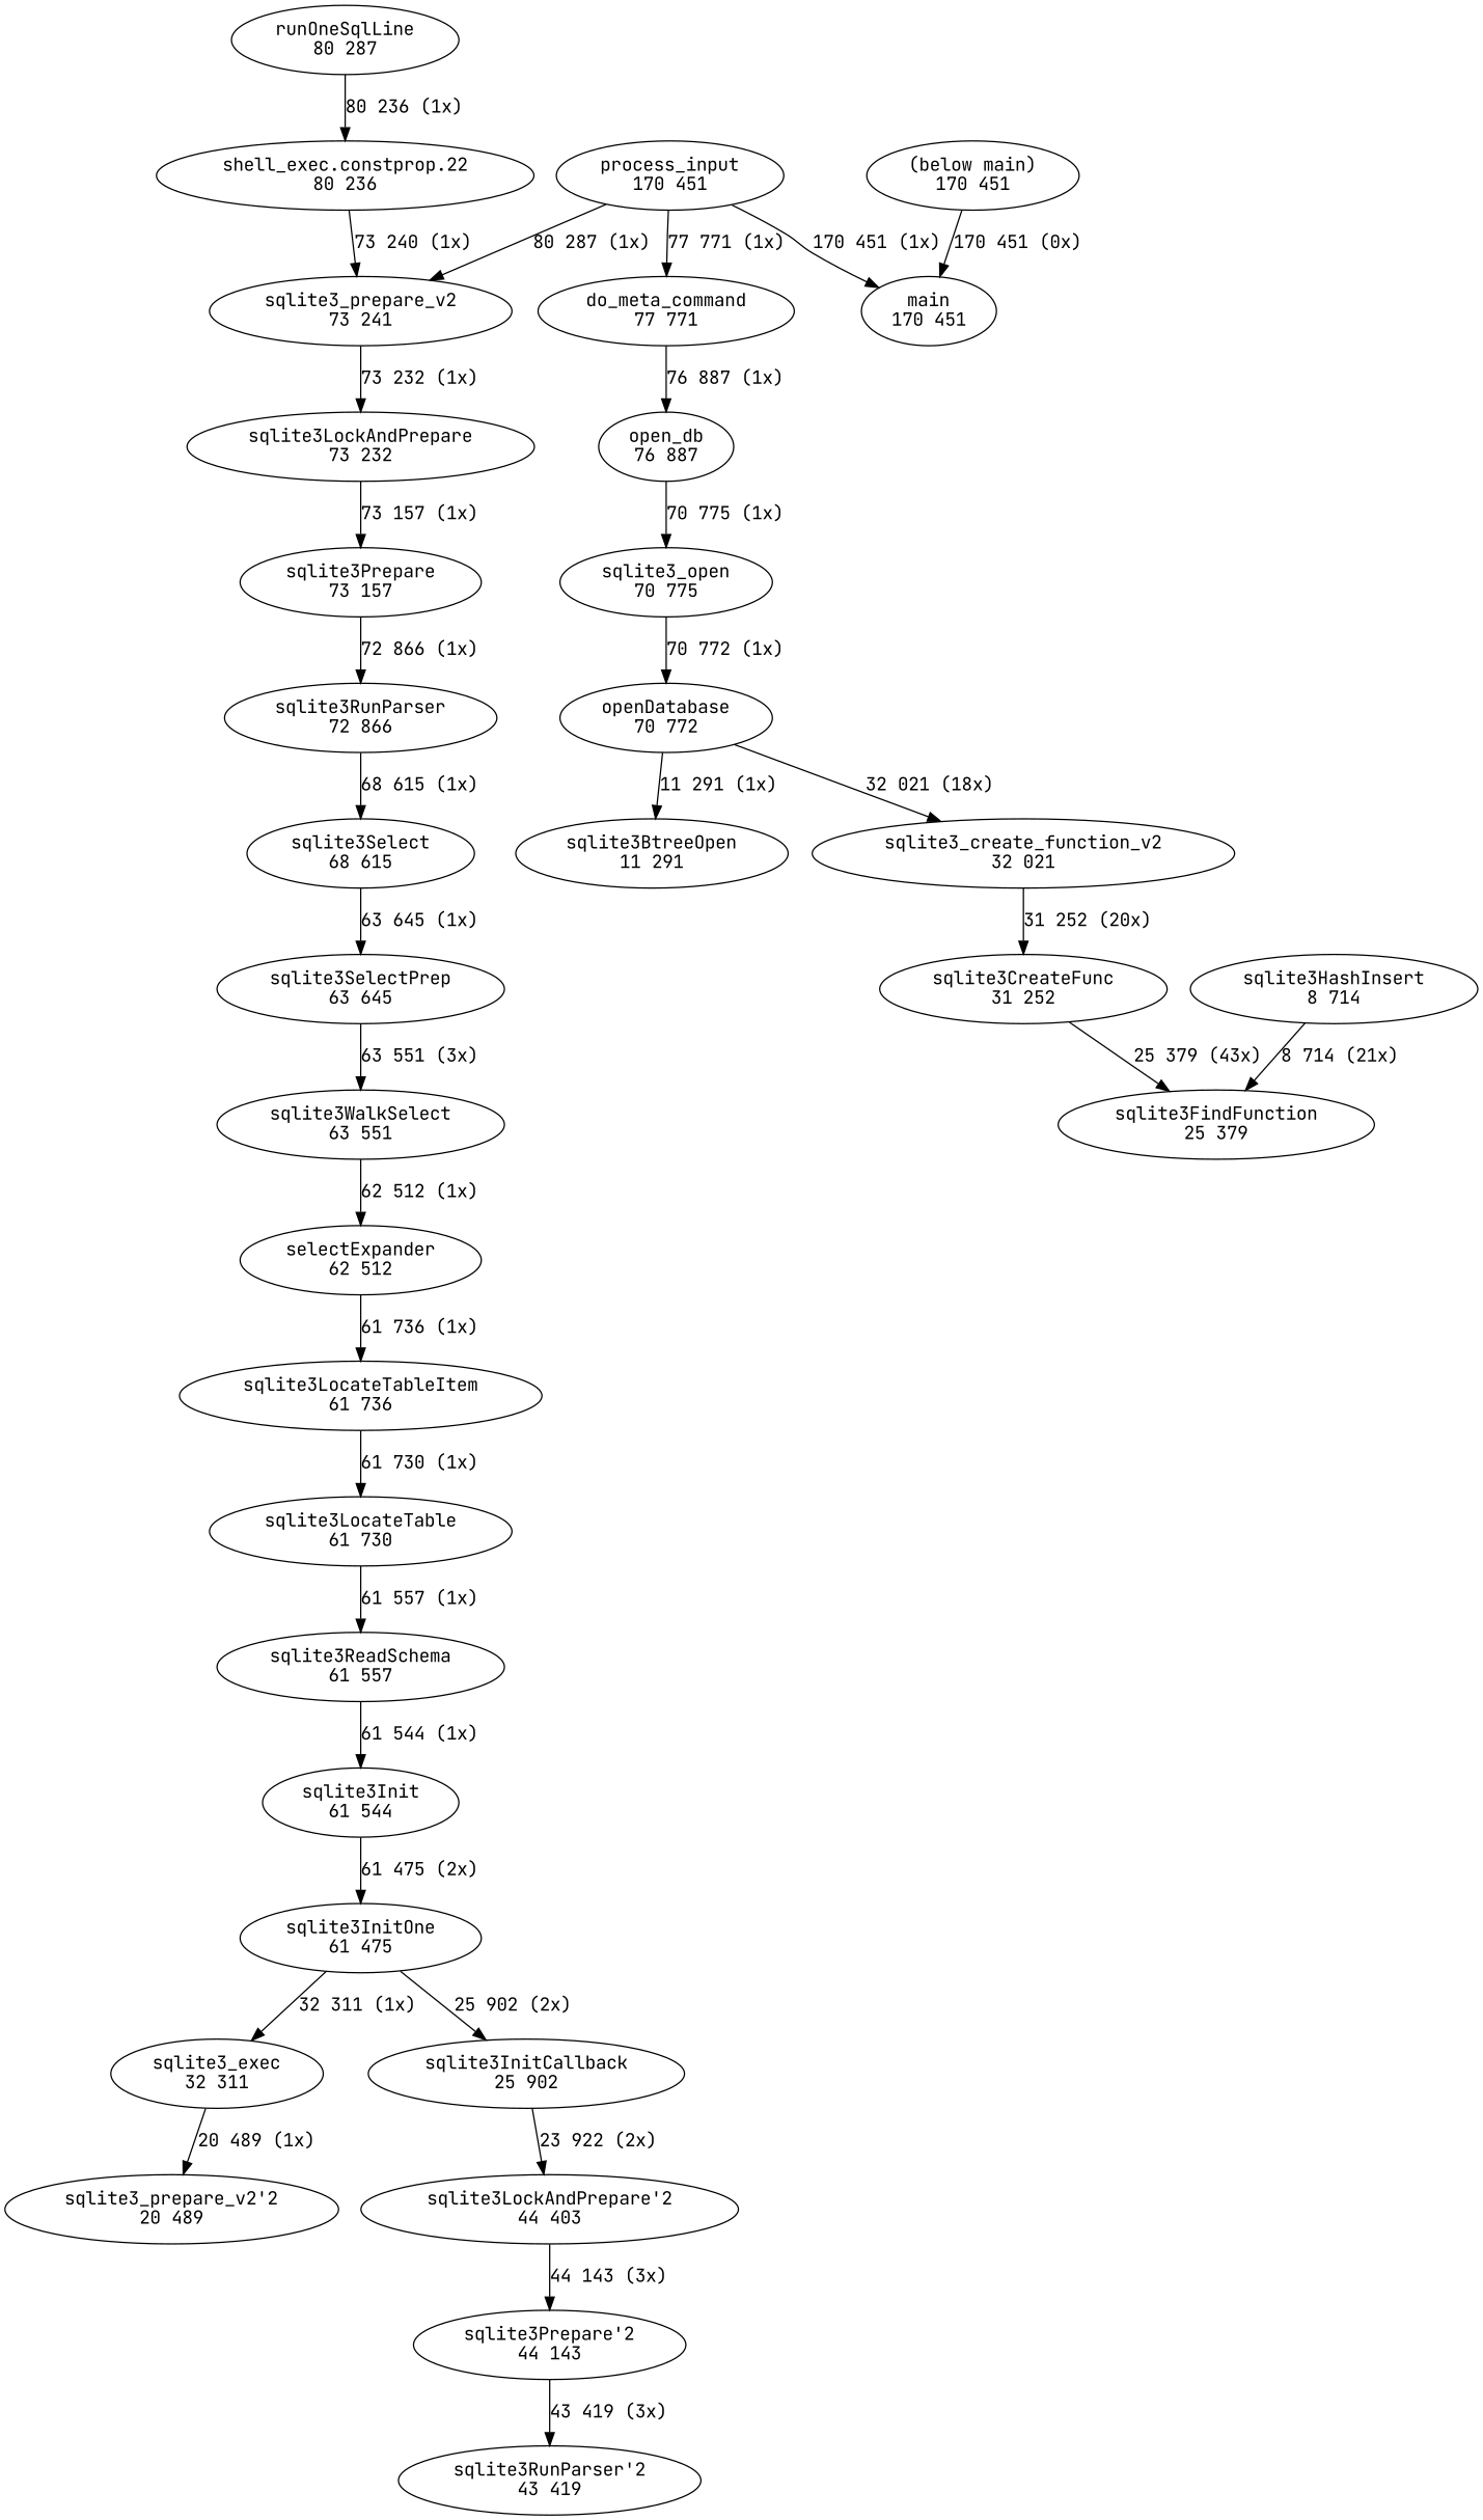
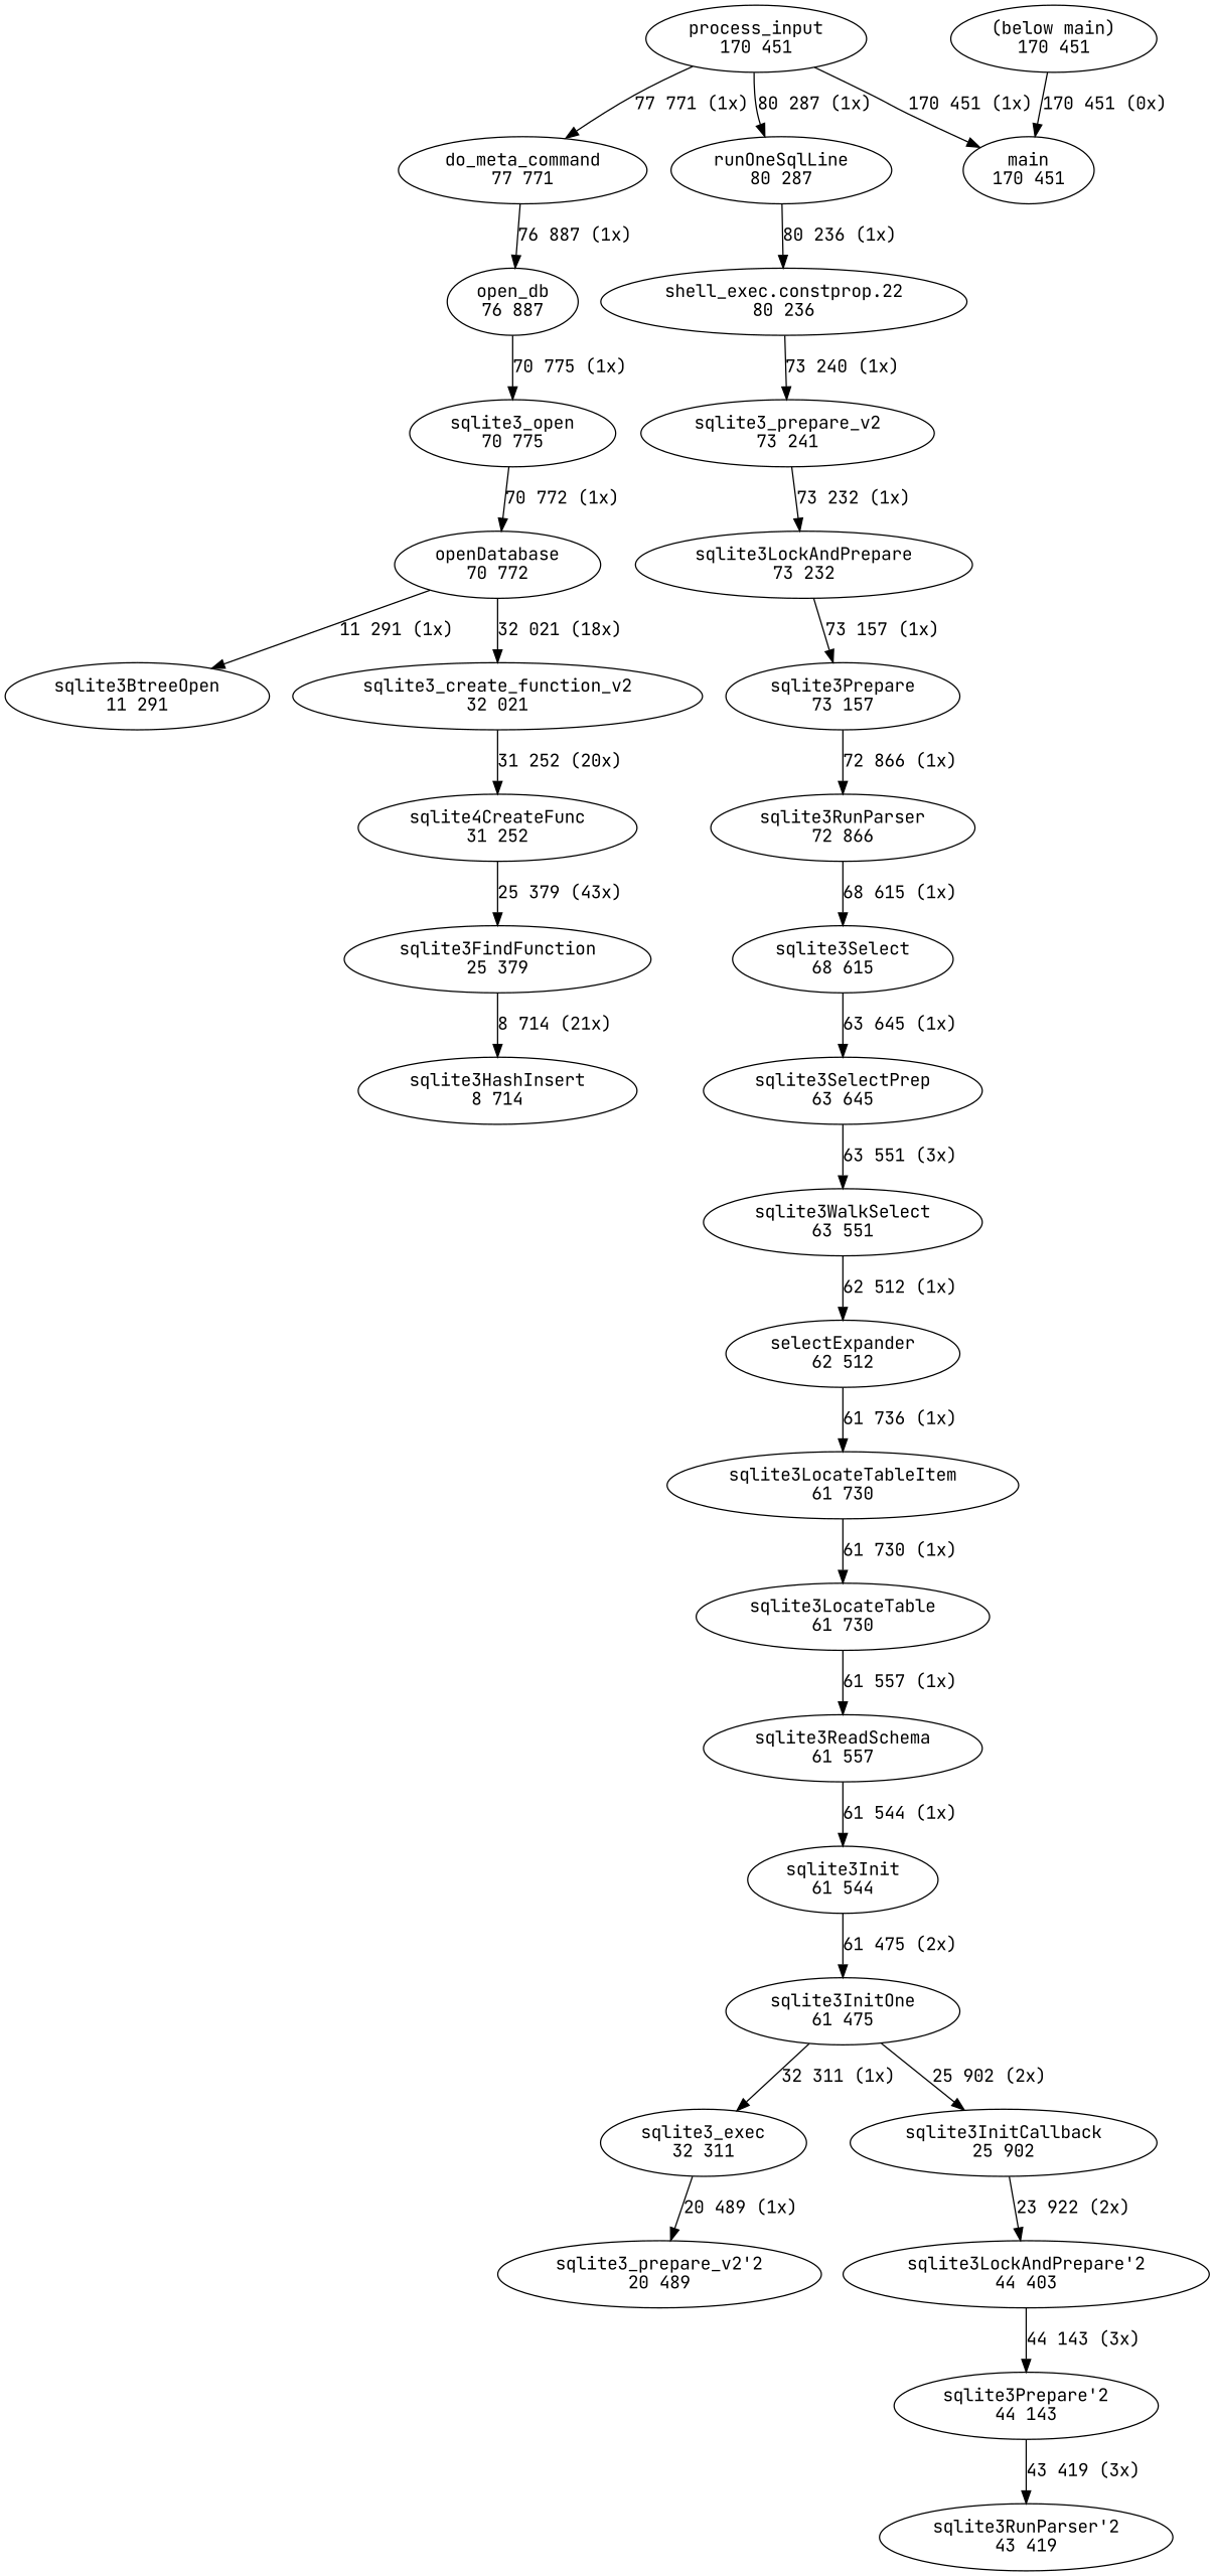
  digraph {
    fontname="JetBrains Mono"
    node [fontname="JetBrains Mono"]
    edge [fontname="JetBrains Mono" weight=2]
    n1 [label="sqlite3Select\n68 615"]
    n2 [label="sqlite3SelectPrep\n63 645"]
    n3 [label="sqlite3WalkSelect\n63 551"]
    n4 [label="selectExpander\n62 512"]
-   n5 [label="sqlite3LocateTableItem\n61 736"]
+   n5 [label="sqlite3LocateTableItem\n61 730"]
    n6 [label="sqlite3LocateTable\n61 730"]
    n7 [label="sqlite3ReadSchema\n61 557"]
    n8 [label="sqlite3Init\n61 544"]
-   n9 [label="sqlite3CreateFunc\n31 252"]
+   n9 [label="sqlite4CreateFunc\n31 252"]
    n10 [label="sqlite3FindFunction\n25 379"]
    n11 [label="sqlite3HashInsert\n8 714"]
    n12 [label="sqlite3LockAndPrepare\n73 232"]
    n13 [label="sqlite3Prepare\n73 157"]
    n14 [label="sqlite3RunParser\n72 866"]
    n15 [label="sqlite3LockAndPrepare'2\n44 403"]
    n16 [label="sqlite3Prepare'2\n44 143"]
    n17 [label="sqlite3RunParser'2\n43 419"]
    n18 [label="sqlite3InitOne\n61 475"]
    n19 [label="sqlite3_exec\n32 311"]
    n20 [label="sqlite3InitCallback\n25 902"]
    n21 [label="sqlite3_create_function_v2\n32 021"]
    n22 [label="sqlite3_open\n70 775"]
    n23 [label="openDatabase\n70 772"]
    n24 [label="sqlite3BtreeOpen\n11 291"]
    n25 [label="sqlite3_prepare_v2\n73 241"]
    n26 [label="sqlite3_prepare_v2'2\n20 489"]
    n27 [label="main\n170 451"]
    n28 [label="process_input\n170 451"]
    n29 [label="do_meta_command\n77 771"]
    n30 [label="runOneSqlLine\n80 287"]
    n31 [label="open_db\n76 887"]
    n32 [label="shell_exec.constprop.22\n80 236"]
    n33 [label="(below main)\n170 451"]
    n1 -> n2 [label="63 645 (1x)"]
    n2 -> n3 [label="63 551 (3x)"]
    n3 -> n4 [label="62 512 (1x)"]
    n4 -> n5 [label="61 736 (1x)"]
    n5 -> n6 [label="61 730 (1x)"]
    n6 -> n7 [label="61 557 (1x)"]
    n7 -> n8 [label="61 544 (1x)"]
    n8 -> n18 [label="61 475 (2x)"]
    n9 -> n10 [label="25 379 (43x)"]
-   n11 -> n10 [label="8 714 (21x)"]
+   n10 -> n11 [label="8 714 (21x)"]
    n12 -> n13 [label="73 157 (1x)"]
    n13 -> n14 [label="72 866 (1x)"]
    n14 -> n1 [label="68 615 (1x)"]
    n15 -> n16 [label="44 143 (3x)"]
    n16 -> n17 [label="43 419 (3x)"]
    n18 -> n19 [label="32 311 (1x)"]
    n18 -> n20 [label="25 902 (2x)"]
    n19 -> n26 [label="20 489 (1x)"]
    n20 -> n15 [label="23 922 (2x)"]
    n21 -> n9 [label="31 252 (20x)"]
    n22 -> n23 [label="70 772 (1x)"]
    n23 -> n21 [label="32 021 (18x)"]
    n23 -> n24 [label="11 291 (1x)"]
    n25 -> n12 [label="73 232 (1x)"]
    n28 -> n27 [label="170 451 (1x)"]
    n28 -> n29 [label="77 771 (1x)"]
-   n28 -> n25 [label="80 287 (1x)"]
+   n28 -> n30 [label="80 287 (1x)"]
    n29 -> n31 [label="76 887 (1x)"]
    n30 -> n32 [label="80 236 (1x)"]
    n31 -> n22 [label="70 775 (1x)"]
    n32 -> n25 [label="73 240 (1x)"]
    n33 -> n27 [label="170 451 (0x)"]
  }
